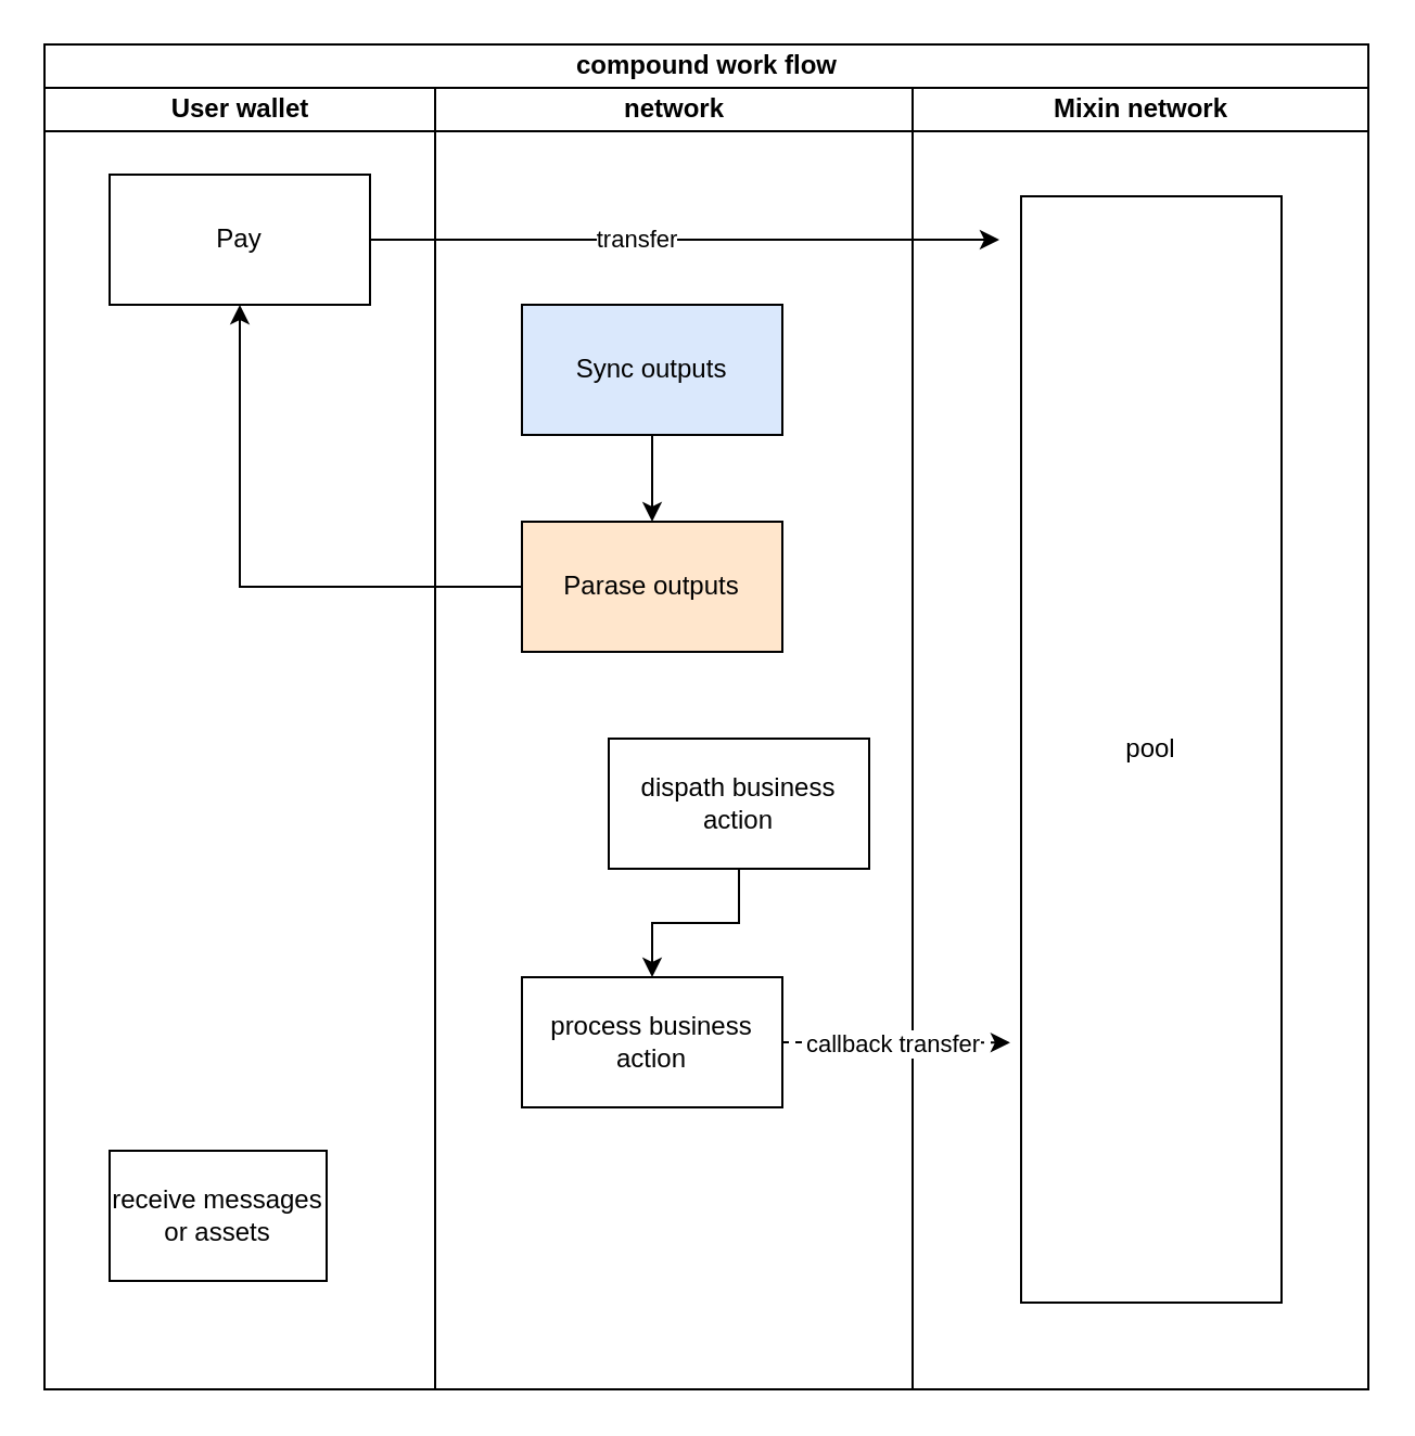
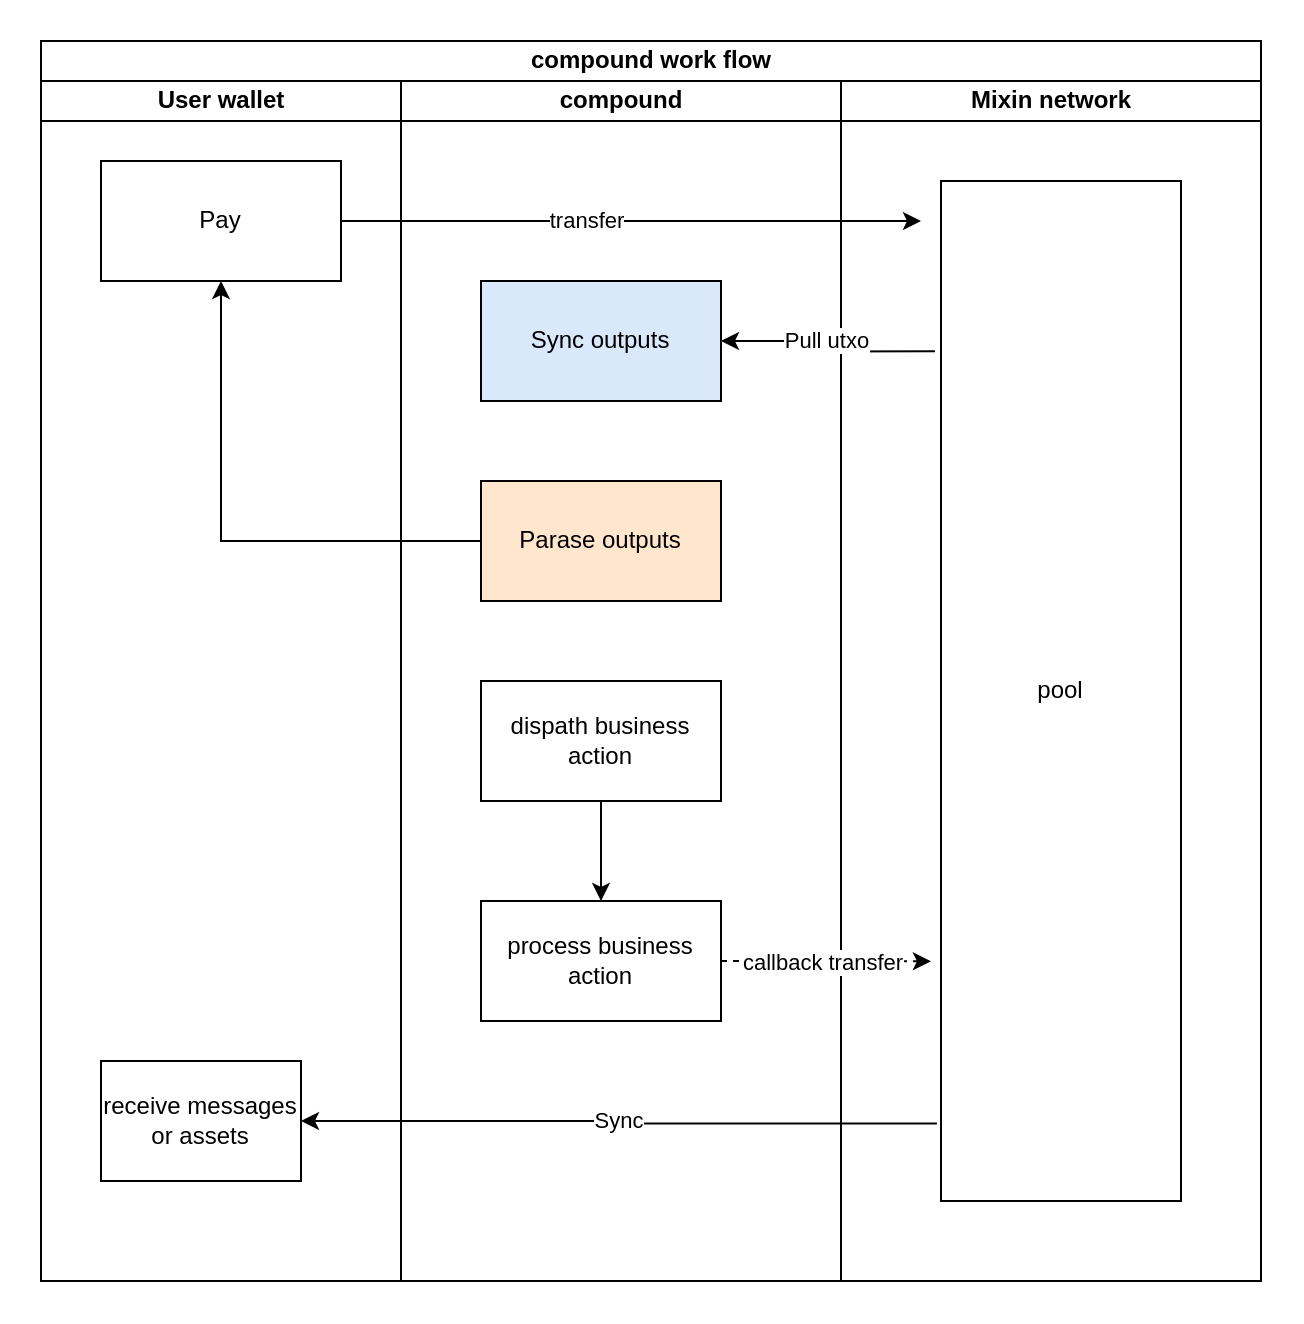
  <mxCell id="0" />
  <mxCell id="1" parent="0" />
  <mxCell id="2" value="compound work flow" style="swimlane;html=1;childLayout=stackLayout;resizeParent=1;resizeParentMax=0;startSize=20;" vertex="1" parent="1"><mxGeometry x="20" y="20" width="610" height="620" as="geometry" /></mxCell>
  <mxCell id="3" value="User wallet" style="swimlane;html=1;startSize=20;" vertex="1" parent="2"><mxGeometry y="20" width="180" height="600" as="geometry" /></mxCell>
  <mxCell id="4" value="Pay" style="rounded=0;whiteSpace=wrap;html=1;" vertex="1" parent="3"><mxGeometry x="30" y="40" width="120" height="60" as="geometry" /></mxCell>
  <mxCell id="5" value="receive messages or assets" style="rounded=0;whiteSpace=wrap;html=1;" vertex="1" parent="3"><mxGeometry x="30" y="490" width="100" height="60" as="geometry" /></mxCell>
- <mxCell id="6" value="network" style="swimlane;html=1;startSize=20;" vertex="1" parent="2"><mxGeometry x="180" y="20" width="220" height="600" as="geometry" /></mxCell>
- <mxCell id="7" style="edgeStyle=orthogonalEdgeStyle;rounded=0;orthogonalLoop=1;jettySize=auto;html=1;entryX=0.5;entryY=0;entryDx=0;entryDy=0;" edge="1" parent="6" source="8" target="10"><mxGeometry relative="1" as="geometry" /></mxCell>
+ <mxCell id="6" value="compound" style="swimlane;html=1;startSize=20;" vertex="1" parent="2"><mxGeometry x="180" y="20" width="220" height="600" as="geometry" /></mxCell>
  <mxCell id="8" value="Sync outputs" style="rounded=0;whiteSpace=wrap;html=1;fillColor=#dae8fc;" vertex="1" parent="6"><mxGeometry x="40" y="100" width="120" height="60" as="geometry" /></mxCell>
  <mxCell id="9" style="edgeStyle=orthogonalEdgeStyle;rounded=0;orthogonalLoop=1;jettySize=auto;html=1;" edge="1" parent="6" source="10" target="4"><mxGeometry relative="1" as="geometry" /></mxCell>
  <mxCell id="10" value="Parase outputs" style="rounded=0;whiteSpace=wrap;html=1;fillColor=#ffe6cc;" vertex="1" parent="6"><mxGeometry x="40" y="200" width="120" height="60" as="geometry" /></mxCell>
  <mxCell id="11" style="edgeStyle=orthogonalEdgeStyle;rounded=0;orthogonalLoop=1;jettySize=auto;html=1;entryX=0.5;entryY=0;entryDx=0;entryDy=0;" edge="1" parent="6" source="12" target="13"><mxGeometry relative="1" as="geometry" /></mxCell>
- <mxCell id="12" value="dispath business action" style="rounded=0;whiteSpace=wrap;html=1;" vertex="1" parent="6"><mxGeometry x="80" y="300" width="120" height="60" as="geometry" /></mxCell>
+ <mxCell id="12" value="dispath business action" style="rounded=0;whiteSpace=wrap;html=1;" vertex="1" parent="6"><mxGeometry x="40" y="300" width="120" height="60" as="geometry" /></mxCell>
  <mxCell id="13" value="process business action" style="rounded=0;whiteSpace=wrap;html=1;" vertex="1" parent="6"><mxGeometry x="40" y="410" width="120" height="60" as="geometry" /></mxCell>
  <mxCell id="14" value="Mixin network" style="swimlane;html=1;startSize=20;" vertex="1" parent="2"><mxGeometry x="400" y="20" width="210" height="600" as="geometry" /></mxCell>
  <mxCell id="15" value="pool" style="rounded=0;whiteSpace=wrap;html=1;" vertex="1" parent="14"><mxGeometry x="50" y="50" width="120" height="510" as="geometry" /></mxCell>
  <mxCell id="16" style="edgeStyle=orthogonalEdgeStyle;rounded=0;orthogonalLoop=1;jettySize=auto;html=1;exitX=0.5;exitY=1;exitDx=0;exitDy=0;" edge="1" parent="14" source="15" target="15"><mxGeometry relative="1" as="geometry" /></mxCell>
+ <mxCell id="17" style="edgeStyle=orthogonalEdgeStyle;rounded=0;orthogonalLoop=1;jettySize=auto;html=1;entryX=1;entryY=0.5;entryDx=0;entryDy=0;exitX=-0.025;exitY=0.167;exitDx=0;exitDy=0;exitPerimeter=0;" edge="1" parent="2" source="15" target="8"><mxGeometry relative="1" as="geometry" /></mxCell>
+ <mxCell id="18" value="Pull utxo" style="edgeLabel;html=1;align=center;verticalAlign=middle;resizable=0;points=[];" vertex="1" connectable="0" parent="17"><mxGeometry x="0.338" y="-2" relative="1" as="geometry"><mxPoint x="15.76" y="1.95" as="offset" /></mxGeometry></mxCell>
  <mxCell id="19" style="edgeStyle=orthogonalEdgeStyle;rounded=0;orthogonalLoop=1;jettySize=auto;html=1;entryX=-0.042;entryY=0.765;entryDx=0;entryDy=0;entryPerimeter=0;dashed=1;" edge="1" parent="2" source="13" target="15"><mxGeometry relative="1" as="geometry" /></mxCell>
  <mxCell id="20" value="callback transfer" style="edgeLabel;html=1;align=center;verticalAlign=middle;resizable=0;points=[];" vertex="1" connectable="0" parent="19"><mxGeometry x="-0.296" y="-3" relative="1" as="geometry"><mxPoint x="13" y="-3" as="offset" /></mxGeometry></mxCell>
+ <mxCell id="21" value="Sync" style="edgeStyle=orthogonalEdgeStyle;rounded=0;orthogonalLoop=1;jettySize=auto;html=1;entryX=1;entryY=0.5;entryDx=0;entryDy=0;exitX=-0.017;exitY=0.924;exitDx=0;exitDy=0;exitPerimeter=0;" edge="1" parent="2" source="15" target="5"><mxGeometry relative="1" as="geometry" /></mxCell>
  <mxCell id="22" style="edgeStyle=orthogonalEdgeStyle;rounded=0;orthogonalLoop=1;jettySize=auto;html=1;" edge="1" parent="1" source="4"><mxGeometry relative="1" as="geometry"><mxPoint x="460" y="110" as="targetPoint" /></mxGeometry></mxCell>
  <mxCell id="23" value="transfer" style="edgeLabel;html=1;align=center;verticalAlign=middle;resizable=0;points=[];" vertex="1" connectable="0" parent="22"><mxGeometry x="-0.159" y="1" relative="1" as="geometry"><mxPoint as="offset" /></mxGeometry></mxCell>
